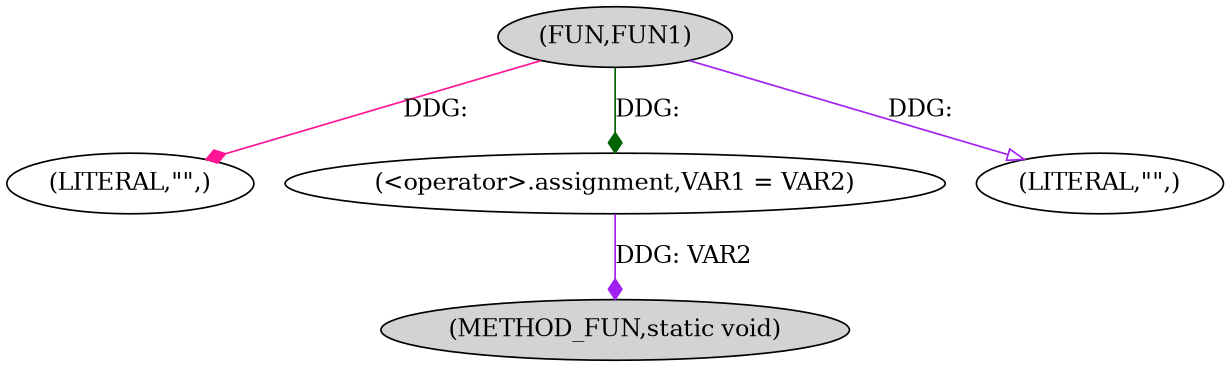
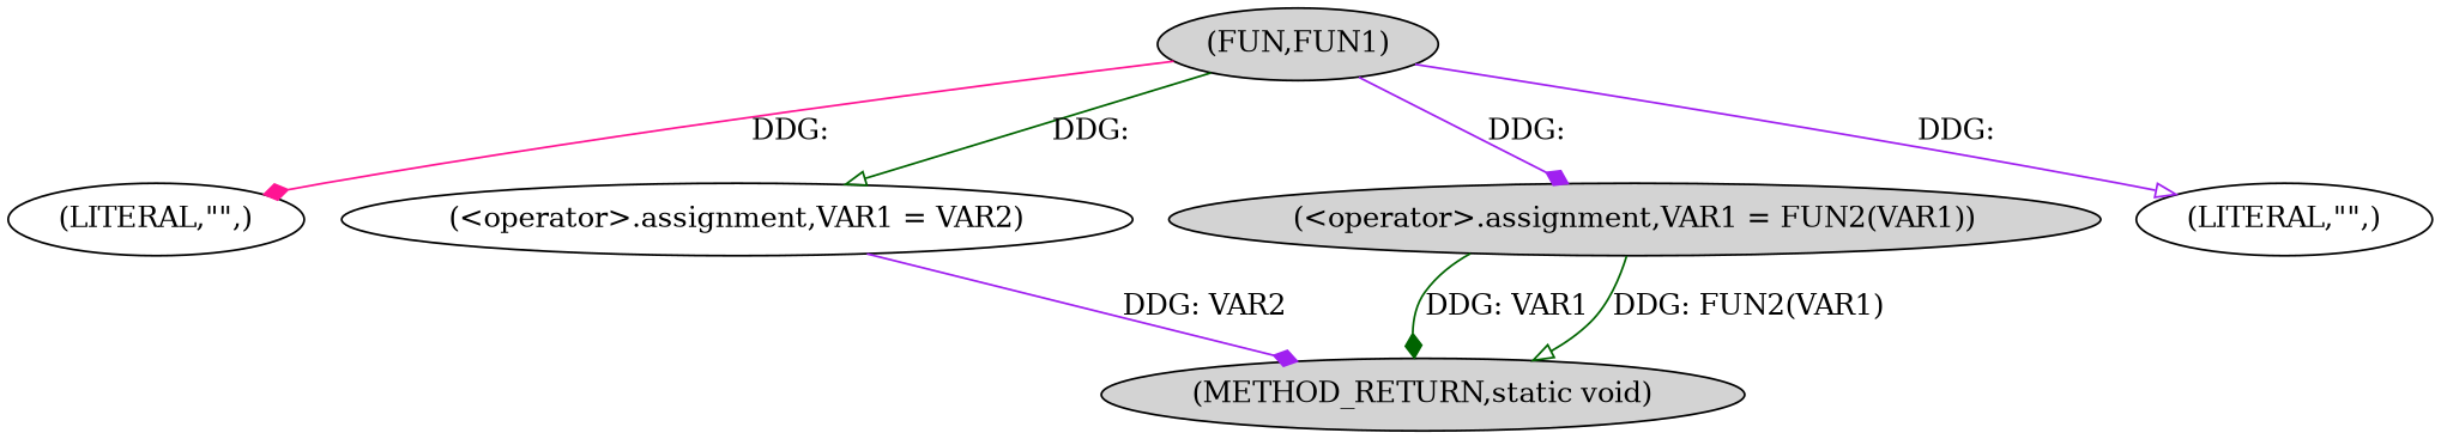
  digraph {
    node [fillcolor=lightgrey style=filled]
    edge [arrowhead=diamond color=darkgreen]
    n1 [label="(FUN,FUN1)"]
    n2 [fillcolor=white label="(LITERAL,\"\",)"]
    n3 [fillcolor=white label="(<operator>.assignment,VAR1 = VAR2)"]
+   n4 [label="(<operator>.assignment,VAR1 = FUN2(VAR1))"]
    n5 [fillcolor=white label="(LITERAL,\"\",)"]
-   n6 [label="(METHOD_FUN,static void)"]
+   n6 [label="(METHOD_RETURN,static void)"]
    n1 -> n2 [color=deeppink label="DDG: "]
-   n1 -> n3 [label="DDG: "]
+   n1 -> n3 [arrowhead=onormal label="DDG: "]
+   n1 -> n4 [color=purple label="DDG: "]
    n1 -> n5 [arrowhead=onormal color=purple label="DDG: "]
    n3 -> n6 [color=purple label="DDG: VAR2"]
+   n4 -> n6 [label="DDG: VAR1"]
+   n4 -> n6 [arrowhead=onormal label="DDG: FUN2(VAR1)"]
  }
